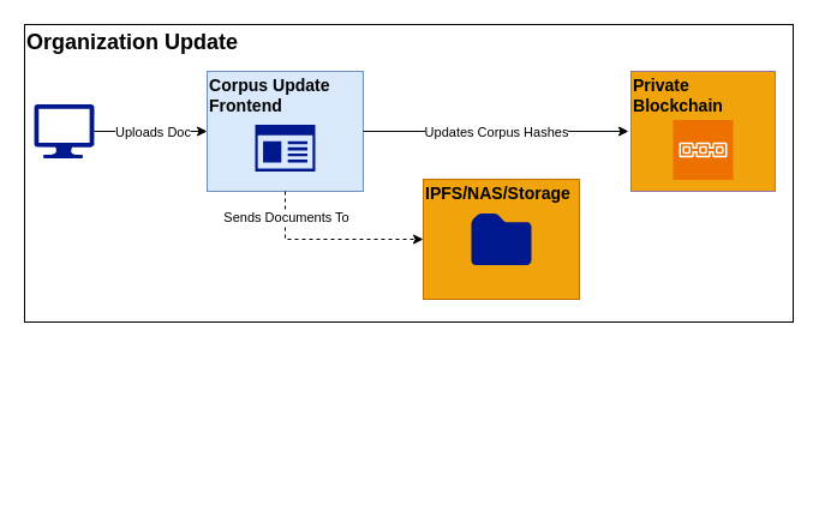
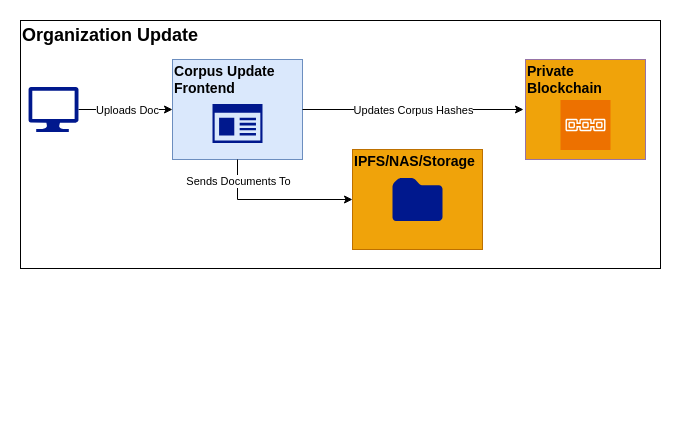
  <mxCell id="0" />
  <mxCell id="1" parent="0" />
  <mxCell id="2" value="&lt;h2&gt;Organization Update&lt;/h2&gt;" style="rounded=0;whiteSpace=wrap;html=1;align=left;verticalAlign=top;labelPosition=center;verticalLabelPosition=middle;spacing=2;spacingLeft=0;spacingBottom=0;spacingTop=-17;" parent="1" vertex="1"><mxGeometry x="20" y="20" width="640" height="248" as="geometry" /></mxCell>
  <mxCell id="3" style="edgeStyle=orthogonalEdgeStyle;rounded=0;orthogonalLoop=1;jettySize=auto;html=1;exitX=1;exitY=0.5;exitDx=0;exitDy=0;exitPerimeter=0;entryX=0;entryY=0.5;entryDx=0;entryDy=0;" parent="1" source="12" target="6" edge="1"><mxGeometry relative="1" as="geometry"><mxPoint x="69" y="109" as="sourcePoint" /></mxGeometry></mxCell>
  <mxCell id="4" value="Uploads Doc" style="edgeLabel;html=1;align=center;verticalAlign=middle;resizable=0;points=[];" parent="3" vertex="1" connectable="0"><mxGeometry x="0.023" y="-2" relative="1" as="geometry"><mxPoint y="-2" as="offset" /></mxGeometry></mxCell>
  <mxCell id="5" value="" style="group;textShadow=1;" parent="1" vertex="1" connectable="0"><mxGeometry x="172" y="59" width="130" height="131" as="geometry" /></mxCell>
  <mxCell id="6" value="&lt;h3&gt;Corpus Update Frontend&lt;/h3&gt;" style="rounded=0;whiteSpace=wrap;html=1;align=left;verticalAlign=top;labelPosition=center;verticalLabelPosition=middle;spacing=2;spacingLeft=0;spacingBottom=0;spacingTop=-17;fillColor=#dae8fc;strokeColor=#6c8ebf;" parent="5" vertex="1"><mxGeometry width="130" height="100" as="geometry" /></mxCell>
  <mxCell id="7" value="" style="sketch=0;aspect=fixed;pointerEvents=1;shadow=0;dashed=0;html=1;strokeColor=none;labelPosition=center;verticalLabelPosition=bottom;verticalAlign=top;align=center;fillColor=#00188D;shape=mxgraph.mscae.enterprise.app_generic" parent="5" vertex="1"><mxGeometry x="40" y="44.5" width="50" height="39" as="geometry" /></mxCell>
  <mxCell id="8" value="" style="group;textShadow=1;" parent="1" vertex="1" connectable="0"><mxGeometry x="525" y="59" width="120" height="360" as="geometry" /></mxCell>
  <mxCell id="9" value="&lt;h3&gt;Private Blockchain&lt;/h3&gt;" style="rounded=0;whiteSpace=wrap;html=1;fillColor=#f0a30a;strokeColor=#9673a6;verticalAlign=top;align=left;spacingTop=-17;" parent="8" vertex="1"><mxGeometry width="120" height="100" as="geometry" /></mxCell>
  <mxCell id="10" value="" style="sketch=0;points=[[0,0,0],[0.25,0,0],[0.5,0,0],[0.75,0,0],[1,0,0],[0,1,0],[0.25,1,0],[0.5,1,0],[0.75,1,0],[1,1,0],[0,0.25,0],[0,0.5,0],[0,0.75,0],[1,0.25,0],[1,0.5,0],[1,0.75,0]];outlineConnect=0;fontColor=#232F3E;fillColor=#ED7100;strokeColor=#ffffff;dashed=0;verticalLabelPosition=bottom;verticalAlign=top;align=center;html=1;fontSize=12;fontStyle=0;aspect=fixed;shape=mxgraph.aws4.resourceIcon;resIcon=mxgraph.aws4.blockchain;" parent="8" vertex="1"><mxGeometry x="35" y="40.5" width="50" height="50" as="geometry" /></mxCell>
  <mxCell id="11" value="Updates Corpus Hashes" style="edgeStyle=orthogonalEdgeStyle;rounded=0;orthogonalLoop=1;jettySize=auto;html=1;exitX=1;exitY=0.5;exitDx=0;exitDy=0;" parent="1" source="6" edge="1"><mxGeometry relative="1" as="geometry"><mxPoint x="523" y="109" as="targetPoint" /></mxGeometry></mxCell>
  <mxCell id="12" value="" style="sketch=0;aspect=fixed;pointerEvents=1;shadow=0;dashed=0;html=1;strokeColor=none;labelPosition=center;verticalLabelPosition=bottom;verticalAlign=top;align=center;fillColor=#00188D;shape=mxgraph.azure.computer" parent="1" vertex="1"><mxGeometry x="28" y="86.5" width="50" height="45" as="geometry" /></mxCell>
  <mxCell id="13" value="&lt;h3&gt;IPFS/NAS/Storage&lt;/h3&gt;" style="rounded=0;whiteSpace=wrap;html=1;align=left;verticalAlign=top;labelPosition=center;verticalLabelPosition=middle;spacing=2;spacingLeft=0;spacingBottom=0;spacingTop=-17;fillColor=#f0a30a;strokeColor=#BD7000;fontColor=#000000;" vertex="1" parent="1"><mxGeometry x="352" y="149" width="130" height="100" as="geometry" /></mxCell>
  <mxCell id="14" value="" style="sketch=0;aspect=fixed;pointerEvents=1;shadow=0;dashed=0;html=1;strokeColor=none;labelPosition=center;verticalLabelPosition=bottom;verticalAlign=top;align=center;fillColor=#00188D;shape=mxgraph.mscae.enterprise.folder" vertex="1" parent="1"><mxGeometry x="392" y="177.5" width="50" height="43" as="geometry" /></mxCell>
- <mxCell id="15" style="edgeStyle=orthogonalEdgeStyle;rounded=0;orthogonalLoop=1;jettySize=auto;html=1;exitX=0.5;exitY=1;exitDx=0;exitDy=0;entryX=0;entryY=0.5;entryDx=0;entryDy=0;dashed=1;" edge="1" parent="1" source="6" target="13"><mxGeometry relative="1" as="geometry" /></mxCell>
+ <mxCell id="15" style="edgeStyle=orthogonalEdgeStyle;rounded=0;orthogonalLoop=1;jettySize=auto;html=1;exitX=0.5;exitY=1;exitDx=0;exitDy=0;entryX=0;entryY=0.5;entryDx=0;entryDy=0;" edge="1" parent="1" source="6" target="13"><mxGeometry relative="1" as="geometry" /></mxCell>
  <mxCell id="16" value="Sends Documents To" style="edgeLabel;html=1;align=center;verticalAlign=middle;resizable=0;points=[];" vertex="1" connectable="0" parent="15"><mxGeometry x="-0.482" y="-2" relative="1" as="geometry"><mxPoint y="-21" as="offset" /></mxGeometry></mxCell>
